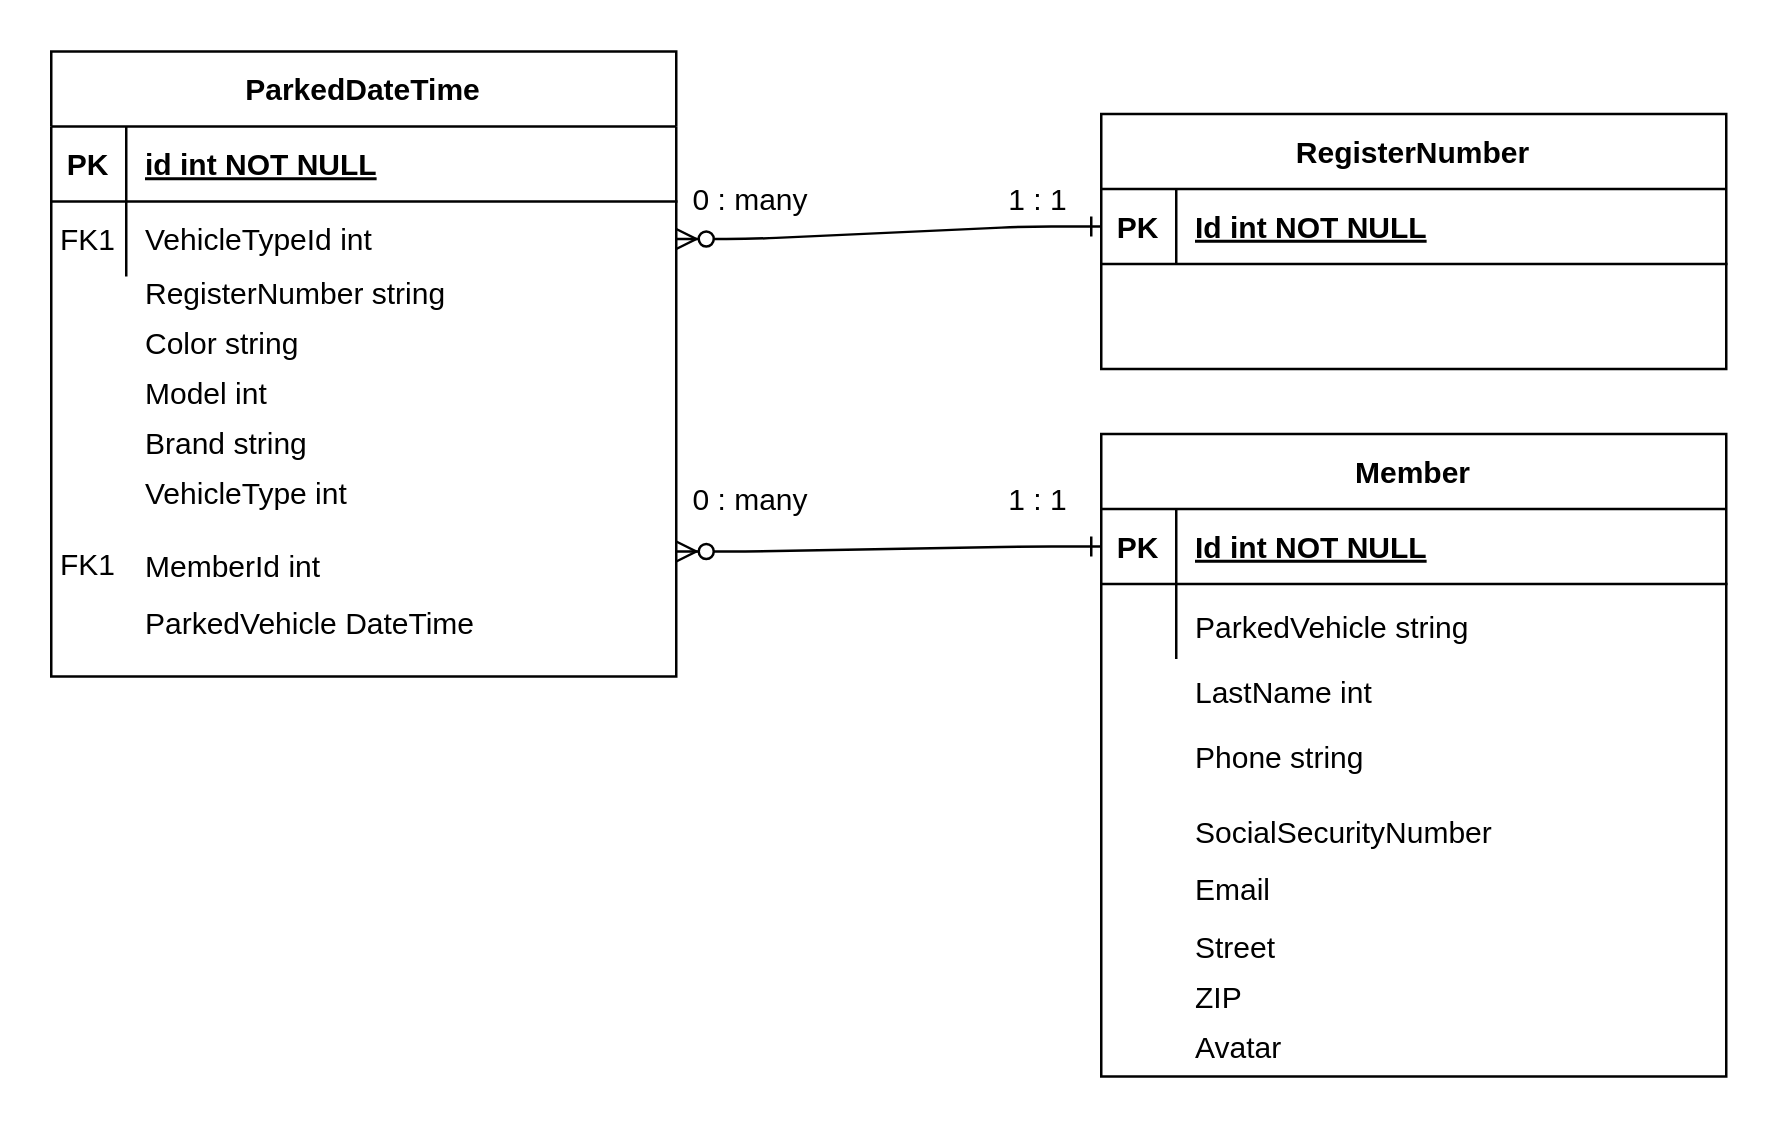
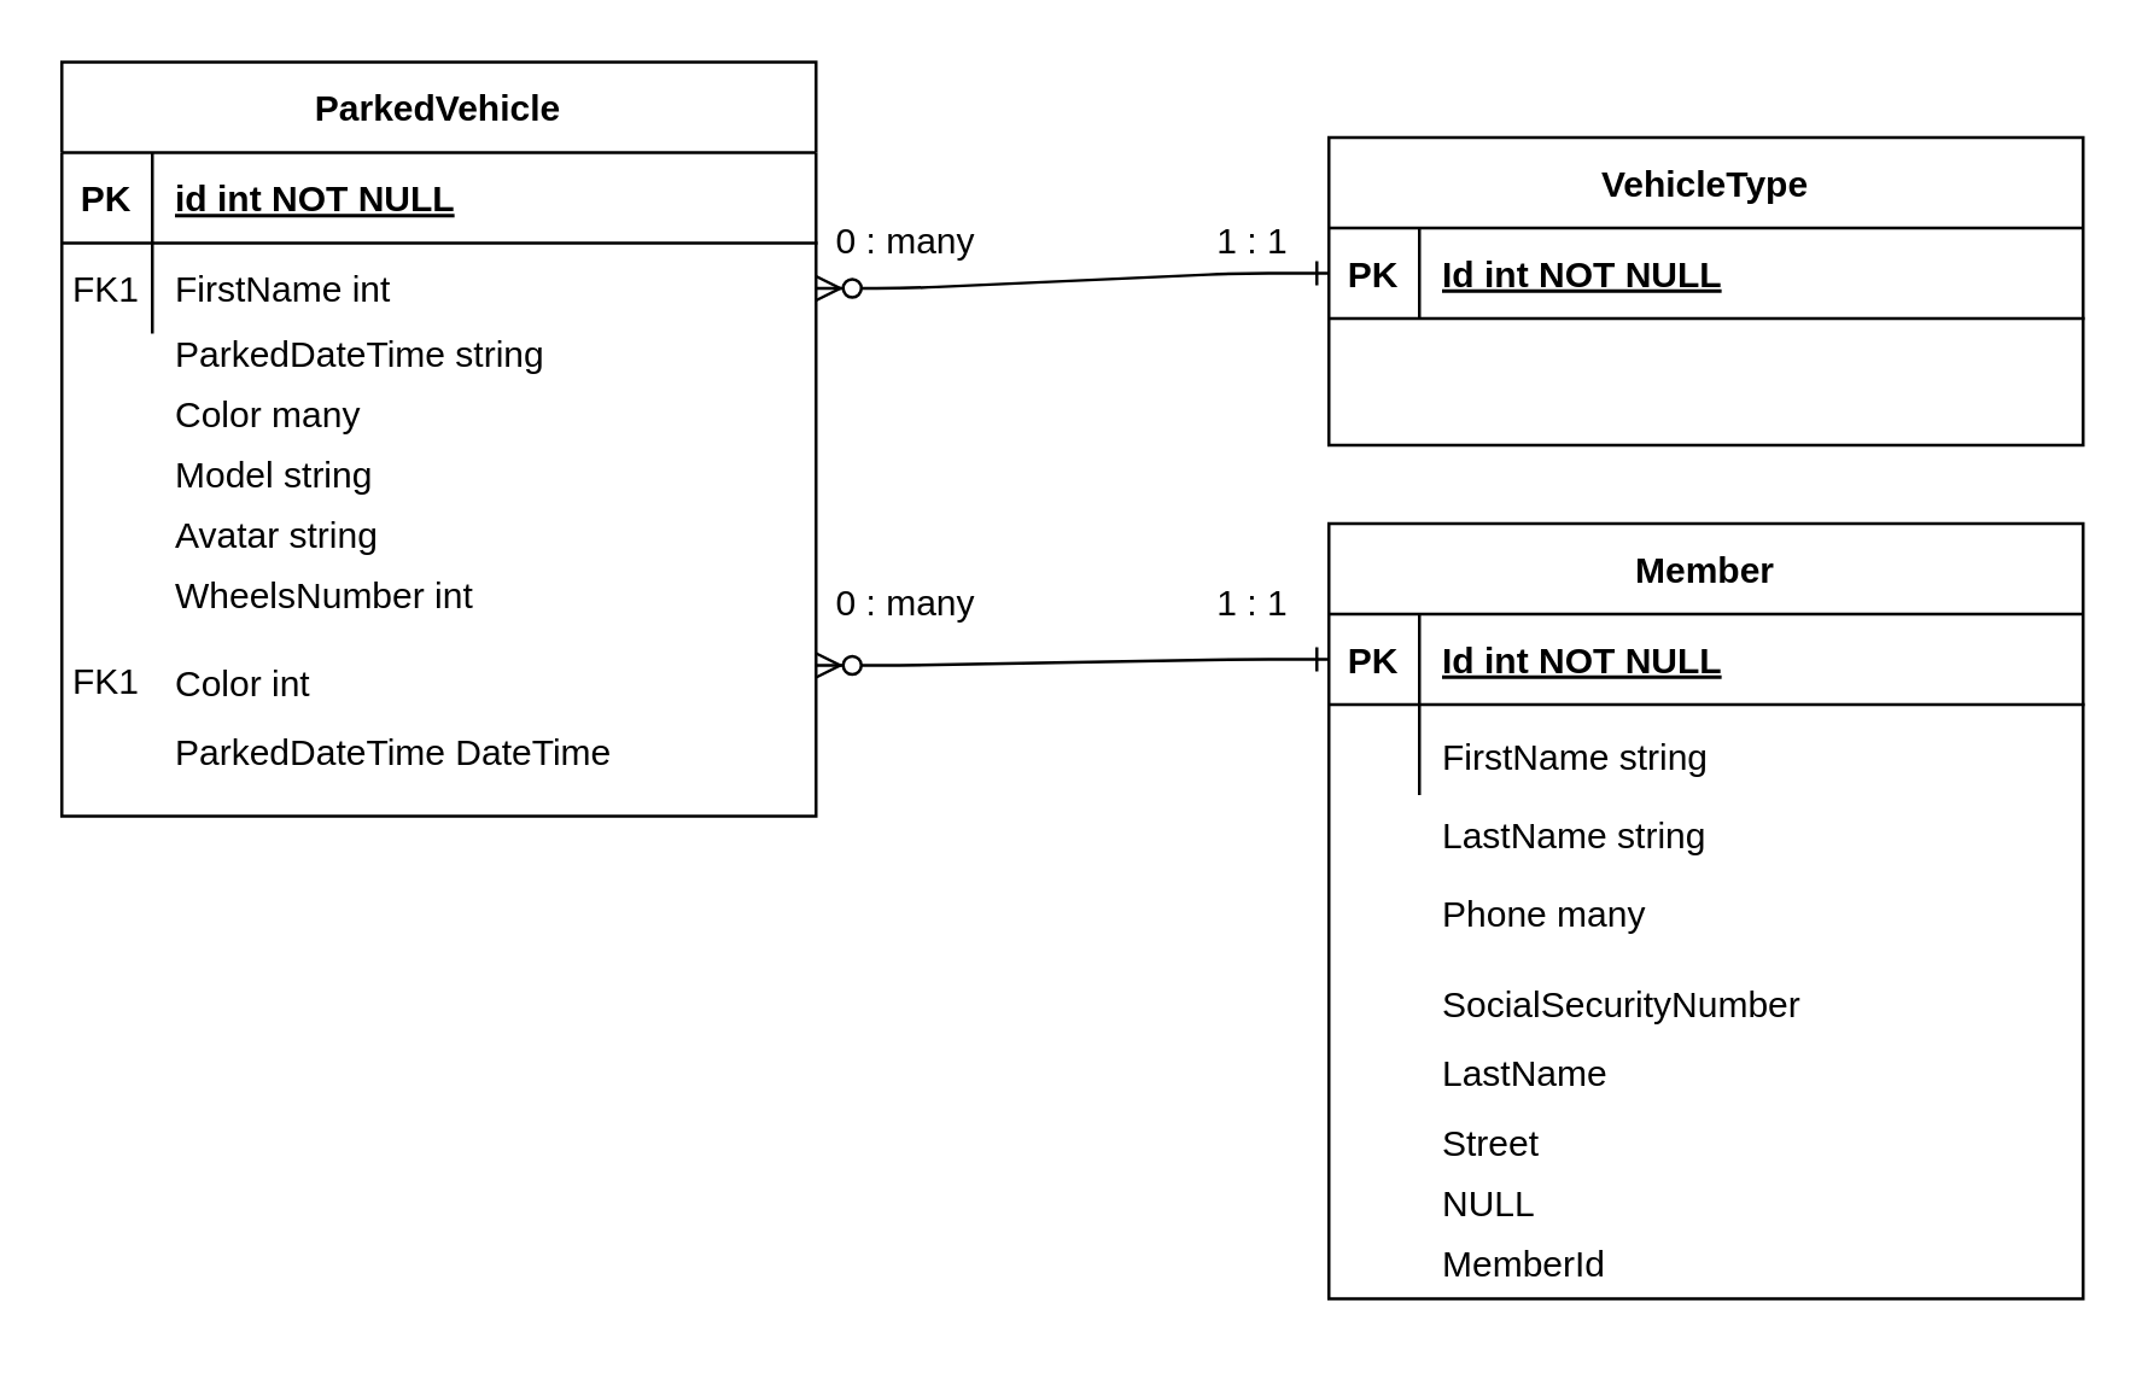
  <mxCell id="0" />
  <mxCell id="1" parent="0" />
  <mxCell id="2" value="" style="edgeStyle=entityRelationEdgeStyle;endArrow=ERone;startArrow=ERzeroToMany;endFill=0;startFill=1;entryX=0;entryY=0.5;entryDx=0;entryDy=0;" parent="1" target="4" edge="1"><mxGeometry width="100" height="100" relative="1" as="geometry"><mxPoint x="270" y="220" as="sourcePoint" /><mxPoint x="400" y="560" as="targetPoint" /></mxGeometry></mxCell>
  <mxCell id="3" value="Member" style="shape=table;startSize=30;container=1;collapsible=1;childLayout=tableLayout;fixedRows=1;rowLines=0;fontStyle=1;align=center;resizeLast=1;" parent="1" vertex="1"><mxGeometry x="440" y="173" width="250" height="257" as="geometry" /></mxCell>
  <mxCell id="4" value="" style="shape=partialRectangle;collapsible=0;dropTarget=0;pointerEvents=0;fillColor=none;points=[[0,0.5],[1,0.5]];portConstraint=eastwest;top=0;left=0;right=0;bottom=1;" parent="3" vertex="1"><mxGeometry y="30" width="250" height="30" as="geometry" /></mxCell>
  <mxCell id="5" value="PK" style="shape=partialRectangle;overflow=hidden;connectable=0;fillColor=none;top=0;left=0;bottom=0;right=0;fontStyle=1;" parent="4" vertex="1"><mxGeometry width="30" height="30" as="geometry" /></mxCell>
  <mxCell id="6" value="Id int NOT NULL " style="shape=partialRectangle;overflow=hidden;connectable=0;fillColor=none;top=0;left=0;bottom=0;right=0;align=left;spacingLeft=6;fontStyle=5;" parent="4" vertex="1"><mxGeometry x="30" width="220" height="30" as="geometry" /></mxCell>
  <mxCell id="7" value="" style="shape=partialRectangle;collapsible=0;dropTarget=0;pointerEvents=0;fillColor=none;points=[[0,0.5],[1,0.5]];portConstraint=eastwest;top=0;left=0;right=0;bottom=0;" parent="3" vertex="1"><mxGeometry y="60" width="250" height="30" as="geometry" /></mxCell>
  <mxCell id="8" value="" style="shape=partialRectangle;overflow=hidden;connectable=0;fillColor=none;top=0;left=0;bottom=0;right=0;" parent="7" vertex="1"><mxGeometry width="30" height="30" as="geometry" /></mxCell>
  <mxCell id="9" value="" style="shape=partialRectangle;overflow=hidden;connectable=0;fillColor=none;top=0;left=0;bottom=0;right=0;align=left;spacingLeft=6;" parent="7" vertex="1"><mxGeometry x="30" width="220" height="30" as="geometry" /></mxCell>
- <mxCell id="10" value="ParkedDateTime" style="shape=table;startSize=30;container=1;collapsible=1;childLayout=tableLayout;fixedRows=1;rowLines=0;fontStyle=1;align=center;resizeLast=1;" parent="1" vertex="1"><mxGeometry x="20" y="20" width="250" height="250" as="geometry" /></mxCell>
+ <mxCell id="10" value="ParkedVehicle" style="shape=table;startSize=30;container=1;collapsible=1;childLayout=tableLayout;fixedRows=1;rowLines=0;fontStyle=1;align=center;resizeLast=1;" parent="1" vertex="1"><mxGeometry x="20" y="20" width="250" height="250" as="geometry" /></mxCell>
  <mxCell id="11" value="" style="shape=partialRectangle;collapsible=0;dropTarget=0;pointerEvents=0;fillColor=none;points=[[0,0.5],[1,0.5]];portConstraint=eastwest;top=0;left=0;right=0;bottom=1;" parent="10" vertex="1"><mxGeometry y="30" width="250" height="30" as="geometry" /></mxCell>
  <mxCell id="12" value="PK" style="shape=partialRectangle;overflow=hidden;connectable=0;fillColor=none;top=0;left=0;bottom=0;right=0;fontStyle=1;" parent="11" vertex="1"><mxGeometry width="30" height="30" as="geometry" /></mxCell>
  <mxCell id="13" value="id int NOT NULL " style="shape=partialRectangle;overflow=hidden;connectable=0;fillColor=none;top=0;left=0;bottom=0;right=0;align=left;spacingLeft=6;fontStyle=5;" parent="11" vertex="1"><mxGeometry x="30" width="220" height="30" as="geometry" /></mxCell>
  <mxCell id="14" value="" style="shape=partialRectangle;collapsible=0;dropTarget=0;pointerEvents=0;fillColor=none;points=[[0,0.5],[1,0.5]];portConstraint=eastwest;top=0;left=0;right=0;bottom=0;" parent="10" vertex="1"><mxGeometry y="60" width="250" height="30" as="geometry" /></mxCell>
  <mxCell id="15" value="" style="shape=partialRectangle;overflow=hidden;connectable=0;fillColor=none;top=0;left=0;bottom=0;right=0;" parent="14" vertex="1"><mxGeometry width="30" height="30" as="geometry" /></mxCell>
- <mxCell id="16" value="VehicleTypeId int" style="shape=partialRectangle;overflow=hidden;connectable=0;fillColor=none;top=0;left=0;bottom=0;right=0;align=left;spacingLeft=6;" parent="14" vertex="1"><mxGeometry x="30" width="220" height="30" as="geometry" /></mxCell>
- <mxCell id="17" value="RegisterNumber string" style="shape=partialRectangle;overflow=hidden;connectable=0;fillColor=none;top=0;left=0;bottom=0;right=0;align=left;spacingLeft=6;" vertex="1" parent="1"><mxGeometry x="50" y="100" width="220" height="33" as="geometry" /></mxCell>
- <mxCell id="18" value="Color string" style="shape=partialRectangle;overflow=hidden;connectable=0;fillColor=none;top=0;left=0;bottom=0;right=0;align=left;spacingLeft=6;" vertex="1" parent="1"><mxGeometry x="50" y="120" width="220" height="33" as="geometry" /></mxCell>
- <mxCell id="19" value="Model int" style="shape=partialRectangle;overflow=hidden;connectable=0;fillColor=none;top=0;left=0;bottom=0;right=0;align=left;spacingLeft=6;" vertex="1" parent="1"><mxGeometry x="50" y="140" width="220" height="33" as="geometry" /></mxCell>
- <mxCell id="20" value="Brand string" style="shape=partialRectangle;overflow=hidden;connectable=0;fillColor=none;top=0;left=0;bottom=0;right=0;align=left;spacingLeft=6;" vertex="1" parent="1"><mxGeometry x="50" y="160" width="220" height="33" as="geometry" /></mxCell>
- <mxCell id="21" value="VehicleType int" style="shape=partialRectangle;overflow=hidden;connectable=0;fillColor=none;top=0;left=0;bottom=0;right=0;align=left;spacingLeft=6;" vertex="1" parent="1"><mxGeometry x="50" y="180" width="220" height="33" as="geometry" /></mxCell>
- <mxCell id="22" value="RegisterNumber" style="shape=table;startSize=30;container=1;collapsible=1;childLayout=tableLayout;fixedRows=1;rowLines=0;fontStyle=1;align=center;resizeLast=1;" vertex="1" parent="1"><mxGeometry x="440" y="45" width="250" height="102" as="geometry" /></mxCell>
+ <mxCell id="16" value="FirstName int" style="shape=partialRectangle;overflow=hidden;connectable=0;fillColor=none;top=0;left=0;bottom=0;right=0;align=left;spacingLeft=6;" parent="14" vertex="1"><mxGeometry x="30" width="220" height="30" as="geometry" /></mxCell>
+ <mxCell id="17" value="ParkedDateTime string" style="shape=partialRectangle;overflow=hidden;connectable=0;fillColor=none;top=0;left=0;bottom=0;right=0;align=left;spacingLeft=6;" vertex="1" parent="1"><mxGeometry x="50" y="100" width="220" height="33" as="geometry" /></mxCell>
+ <mxCell id="18" value="Color many" style="shape=partialRectangle;overflow=hidden;connectable=0;fillColor=none;top=0;left=0;bottom=0;right=0;align=left;spacingLeft=6;" vertex="1" parent="1"><mxGeometry x="50" y="120" width="220" height="33" as="geometry" /></mxCell>
+ <mxCell id="19" value="Model string" style="shape=partialRectangle;overflow=hidden;connectable=0;fillColor=none;top=0;left=0;bottom=0;right=0;align=left;spacingLeft=6;" vertex="1" parent="1"><mxGeometry x="50" y="140" width="220" height="33" as="geometry" /></mxCell>
+ <mxCell id="20" value="Avatar string" style="shape=partialRectangle;overflow=hidden;connectable=0;fillColor=none;top=0;left=0;bottom=0;right=0;align=left;spacingLeft=6;" vertex="1" parent="1"><mxGeometry x="50" y="160" width="220" height="33" as="geometry" /></mxCell>
+ <mxCell id="21" value="WheelsNumber int" style="shape=partialRectangle;overflow=hidden;connectable=0;fillColor=none;top=0;left=0;bottom=0;right=0;align=left;spacingLeft=6;" vertex="1" parent="1"><mxGeometry x="50" y="180" width="220" height="33" as="geometry" /></mxCell>
+ <mxCell id="22" value="VehicleType" style="shape=table;startSize=30;container=1;collapsible=1;childLayout=tableLayout;fixedRows=1;rowLines=0;fontStyle=1;align=center;resizeLast=1;" vertex="1" parent="1"><mxGeometry x="440" y="45" width="250" height="102" as="geometry" /></mxCell>
  <mxCell id="23" value="" style="shape=partialRectangle;collapsible=0;dropTarget=0;pointerEvents=0;fillColor=none;points=[[0,0.5],[1,0.5]];portConstraint=eastwest;top=0;left=0;right=0;bottom=1;" vertex="1" parent="22"><mxGeometry y="30" width="250" height="30" as="geometry" /></mxCell>
  <mxCell id="24" value="PK" style="shape=partialRectangle;overflow=hidden;connectable=0;fillColor=none;top=0;left=0;bottom=0;right=0;fontStyle=1;" vertex="1" parent="23"><mxGeometry width="30" height="30" as="geometry" /></mxCell>
  <mxCell id="25" value="Id int NOT NULL " style="shape=partialRectangle;overflow=hidden;connectable=0;fillColor=none;top=0;left=0;bottom=0;right=0;align=left;spacingLeft=6;fontStyle=5;" vertex="1" parent="23"><mxGeometry x="30" width="220" height="30" as="geometry" /></mxCell>
  <mxCell id="26" value="" style="shape=partialRectangle;collapsible=0;dropTarget=0;pointerEvents=0;fillColor=none;points=[[0,0.5],[1,0.5]];portConstraint=eastwest;top=0;left=0;right=0;bottom=0;" vertex="1" parent="22"><mxGeometry y="60" width="250" height="30" as="geometry" /></mxCell>
  <mxCell id="27" value="" style="shape=partialRectangle;overflow=hidden;connectable=0;fillColor=none;top=0;left=0;bottom=0;right=0;" vertex="1" parent="26"><mxGeometry width="30" height="30" as="geometry" /></mxCell>
  <mxCell id="28" value="" style="edgeStyle=entityRelationEdgeStyle;endArrow=ERone;startArrow=ERzeroToMany;endFill=0;startFill=1;entryX=0;entryY=0.5;entryDx=0;entryDy=0;exitX=1;exitY=0.5;exitDx=0;exitDy=0;" edge="1" parent="1" source="14" target="23"><mxGeometry width="100" height="100" relative="1" as="geometry"><mxPoint x="270" y="90" as="sourcePoint" /><mxPoint x="450" y="90" as="targetPoint" /></mxGeometry></mxCell>
  <mxCell id="29" value="FK1" style="shape=partialRectangle;overflow=hidden;connectable=0;fillColor=none;top=0;left=0;bottom=0;right=0;fontStyle=0;" vertex="1" parent="1"><mxGeometry x="20" y="210" width="30" height="30" as="geometry" /></mxCell>
- <mxCell id="30" value="MemberId int" style="shape=partialRectangle;overflow=hidden;connectable=0;fillColor=none;top=0;left=0;bottom=0;right=0;align=left;spacingLeft=6;" vertex="1" parent="1"><mxGeometry x="50" y="209" width="220" height="33" as="geometry" /></mxCell>
+ <mxCell id="30" value="Color int" style="shape=partialRectangle;overflow=hidden;connectable=0;fillColor=none;top=0;left=0;bottom=0;right=0;align=left;spacingLeft=6;" vertex="1" parent="1"><mxGeometry x="50" y="209" width="220" height="33" as="geometry" /></mxCell>
  <mxCell id="31" value="FK1" style="shape=partialRectangle;overflow=hidden;connectable=0;fillColor=none;top=0;left=0;bottom=0;right=0;fontStyle=0;" vertex="1" parent="1"><mxGeometry x="20" y="80" width="30" height="30" as="geometry" /></mxCell>
- <mxCell id="32" value="ParkedVehicle string" style="shape=partialRectangle;overflow=hidden;connectable=0;fillColor=none;top=0;left=0;bottom=0;right=0;align=left;spacingLeft=6;" vertex="1" parent="1"><mxGeometry x="470" y="235" width="220" height="30" as="geometry" /></mxCell>
- <mxCell id="33" value="LastName int" style="shape=partialRectangle;overflow=hidden;connectable=0;fillColor=none;top=0;left=0;bottom=0;right=0;align=left;spacingLeft=6;" vertex="1" parent="1"><mxGeometry x="470" y="261" width="220" height="30" as="geometry" /></mxCell>
- <mxCell id="34" value="Phone string" style="shape=partialRectangle;overflow=hidden;connectable=0;fillColor=none;top=0;left=0;bottom=0;right=0;align=left;spacingLeft=6;" vertex="1" parent="1"><mxGeometry x="470" y="287" width="220" height="30" as="geometry" /></mxCell>
+ <mxCell id="32" value="FirstName string" style="shape=partialRectangle;overflow=hidden;connectable=0;fillColor=none;top=0;left=0;bottom=0;right=0;align=left;spacingLeft=6;" vertex="1" parent="1"><mxGeometry x="470" y="235" width="220" height="30" as="geometry" /></mxCell>
+ <mxCell id="33" value="LastName string" style="shape=partialRectangle;overflow=hidden;connectable=0;fillColor=none;top=0;left=0;bottom=0;right=0;align=left;spacingLeft=6;" vertex="1" parent="1"><mxGeometry x="470" y="261" width="220" height="30" as="geometry" /></mxCell>
+ <mxCell id="34" value="Phone many" style="shape=partialRectangle;overflow=hidden;connectable=0;fillColor=none;top=0;left=0;bottom=0;right=0;align=left;spacingLeft=6;" vertex="1" parent="1"><mxGeometry x="470" y="287" width="220" height="30" as="geometry" /></mxCell>
  <mxCell id="35" value="SocialSecurityNumber" style="shape=partialRectangle;overflow=hidden;connectable=0;fillColor=none;top=0;left=0;bottom=0;right=0;align=left;spacingLeft=6;" vertex="1" parent="1"><mxGeometry x="470" y="317" width="220" height="30" as="geometry" /></mxCell>
- <mxCell id="36" value="Email" style="shape=partialRectangle;overflow=hidden;connectable=0;fillColor=none;top=0;left=0;bottom=0;right=0;align=left;spacingLeft=6;" vertex="1" parent="1"><mxGeometry x="470" y="340" width="220" height="30" as="geometry" /></mxCell>
+ <mxCell id="36" value="LastName" style="shape=partialRectangle;overflow=hidden;connectable=0;fillColor=none;top=0;left=0;bottom=0;right=0;align=left;spacingLeft=6;" vertex="1" parent="1"><mxGeometry x="470" y="340" width="220" height="30" as="geometry" /></mxCell>
  <mxCell id="37" value="Street" style="shape=partialRectangle;overflow=hidden;connectable=0;fillColor=none;top=0;left=0;bottom=0;right=0;align=left;spacingLeft=6;" vertex="1" parent="1"><mxGeometry x="470" y="363" width="220" height="30" as="geometry" /></mxCell>
- <mxCell id="38" value="ZIP" style="shape=partialRectangle;overflow=hidden;connectable=0;fillColor=none;top=0;left=0;bottom=0;right=0;align=left;spacingLeft=6;" vertex="1" parent="1"><mxGeometry x="470" y="383" width="220" height="30" as="geometry" /></mxCell>
- <mxCell id="39" value="Avatar" style="shape=partialRectangle;overflow=hidden;connectable=0;fillColor=none;top=0;left=0;bottom=0;right=0;align=left;spacingLeft=6;" vertex="1" parent="1"><mxGeometry x="470" y="403" width="220" height="30" as="geometry" /></mxCell>
+ <mxCell id="38" value="NULL" style="shape=partialRectangle;overflow=hidden;connectable=0;fillColor=none;top=0;left=0;bottom=0;right=0;align=left;spacingLeft=6;" vertex="1" parent="1"><mxGeometry x="470" y="383" width="220" height="30" as="geometry" /></mxCell>
+ <mxCell id="39" value="MemberId" style="shape=partialRectangle;overflow=hidden;connectable=0;fillColor=none;top=0;left=0;bottom=0;right=0;align=left;spacingLeft=6;" vertex="1" parent="1"><mxGeometry x="470" y="403" width="220" height="30" as="geometry" /></mxCell>
  <mxCell id="40" value="0 : many" style="text;html=1;strokeColor=none;fillColor=none;align=center;verticalAlign=middle;whiteSpace=wrap;rounded=0;" vertex="1" parent="1"><mxGeometry x="270" y="190" width="60" height="20" as="geometry" /></mxCell>
  <mxCell id="41" value="1 : 1" style="text;html=1;strokeColor=none;fillColor=none;align=center;verticalAlign=middle;whiteSpace=wrap;rounded=0;" vertex="1" parent="1"><mxGeometry x="385" y="70" width="60" height="20" as="geometry" /></mxCell>
  <mxCell id="42" value="1 : 1" style="text;html=1;strokeColor=none;fillColor=none;align=center;verticalAlign=middle;whiteSpace=wrap;rounded=0;" vertex="1" parent="1"><mxGeometry x="385" y="190" width="60" height="20" as="geometry" /></mxCell>
  <mxCell id="43" value="0 : many" style="text;html=1;strokeColor=none;fillColor=none;align=center;verticalAlign=middle;whiteSpace=wrap;rounded=0;" vertex="1" parent="1"><mxGeometry x="270" y="70" width="60" height="20" as="geometry" /></mxCell>
- <mxCell id="44" value="ParkedVehicle DateTime " style="shape=partialRectangle;overflow=hidden;connectable=0;fillColor=none;top=0;left=0;bottom=0;right=0;align=left;spacingLeft=6;" vertex="1" parent="1"><mxGeometry x="50" y="232" width="220" height="33" as="geometry" /></mxCell>
+ <mxCell id="44" value="ParkedDateTime DateTime " style="shape=partialRectangle;overflow=hidden;connectable=0;fillColor=none;top=0;left=0;bottom=0;right=0;align=left;spacingLeft=6;" vertex="1" parent="1"><mxGeometry x="50" y="232" width="220" height="33" as="geometry" /></mxCell>
